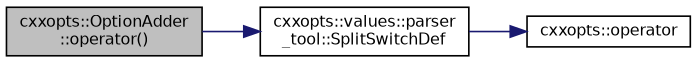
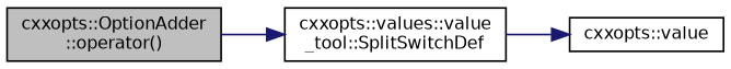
  digraph {
    rankdir=LR
    node [color=black fillcolor=white fontname=Helvetica fontsize=10 shape=record style=filled]
    edge [color=midnightblue fontname=Helvetica fontsize=10 labelfontname=Helvetica labelfontsize=10 style=solid]
    n1 [fillcolor=grey75 fontcolor=black height=0.2 label="cxxopts::OptionAdder\l::operator()" width=0.4]
-   n2 [height=0.2 label="cxxopts::values::parser\l_tool::SplitSwitchDef" width=0.4]
-   n3 [height=0.2 label="cxxopts::operator" width=0.4]
+   n2 [height=0.2 label="cxxopts::values::value\l_tool::SplitSwitchDef" width=0.4]
+   n3 [height=0.2 label="cxxopts::value" width=0.4]
    n1 -> n2
    n2 -> n3
  }
